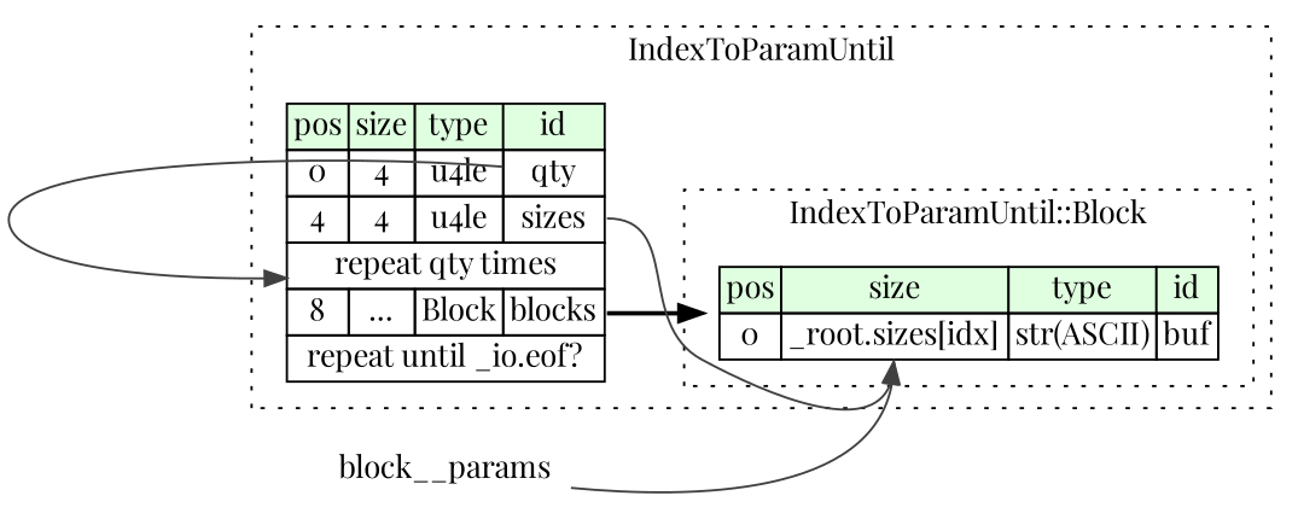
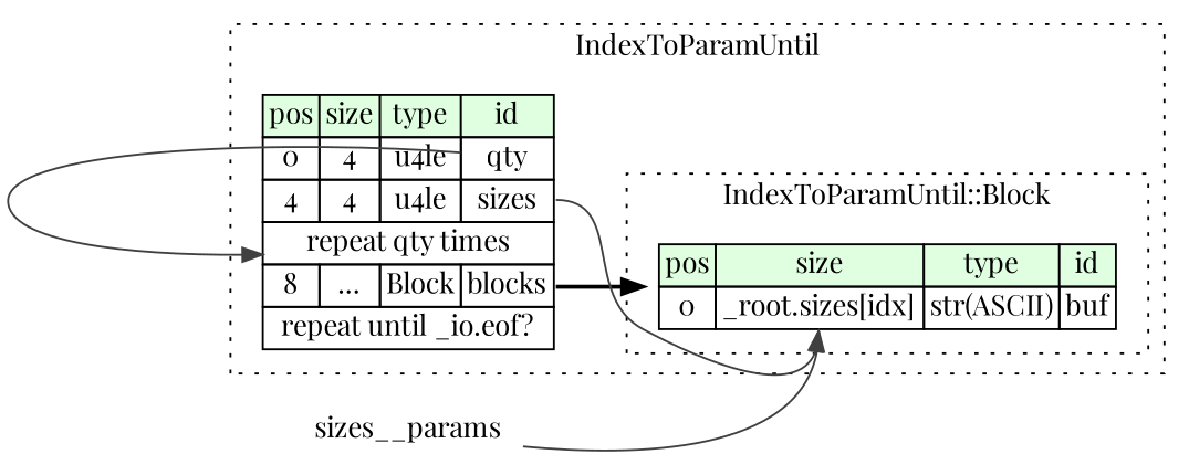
  digraph {
    rankdir=LR
    fontname="Playfair Display"
    node [shape=plaintext fontname="Playfair Display"]
    edge [fontname="Playfair Display" color="#404040" headport=buf_size]
    n1 [label=<<TABLE BORDER="0" CELLBORDER="1" CELLSPACING="0"> 				<TR><TD BGCOLOR="#E0FFE0">pos</TD><TD BGCOLOR="#E0FFE0">size</TD><TD BGCOLOR="#E0FFE0">type</TD><TD BGCOLOR="#E0FFE0">id</TD></TR> 				<TR><TD PORT="buf_pos">0</TD><TD PORT="buf_size">_root.sizes[idx]</TD><TD>str(ASCII)</TD><TD PORT="buf_type">buf</TD></TR> 			</TABLE>>]
    n2 [label=<<TABLE BORDER="0" CELLBORDER="1" CELLSPACING="0"> 			<TR><TD BGCOLOR="#E0FFE0">pos</TD><TD BGCOLOR="#E0FFE0">size</TD><TD BGCOLOR="#E0FFE0">type</TD><TD BGCOLOR="#E0FFE0">id</TD></TR> 			<TR><TD PORT="qty_pos">0</TD><TD PORT="qty_size">4</TD><TD>u4le</TD><TD PORT="qty_type">qty</TD></TR> 			<TR><TD PORT="sizes_pos">4</TD><TD PORT="sizes_size">4</TD><TD>u4le</TD><TD PORT="sizes_type">sizes</TD></TR> 			<TR><TD COLSPAN="4" PORT="sizes__repeat">repeat qty times</TD></TR> 			<TR><TD PORT="blocks_pos">8</TD><TD PORT="blocks_size">...</TD><TD>Block</TD><TD PORT="blocks_type">blocks</TD></TR> 			<TR><TD COLSPAN="4" PORT="blocks__repeat">repeat until _io.eof?</TD></TR> 		</TABLE>>]
-   block__params
+   block__params [label=sizes__params]
    subgraph cluster_1 {
      label=IndexToParamUntil
      style=dotted
      n2
      subgraph cluster_2 {
        label="IndexToParamUntil::Block"
        style=dotted
        n1
      }
    }
    n2 -> n1 [style=bold tailport=blocks_type color="" headport=""]
    n2 -> n1 [tailport=sizes_type]
    n2 -> n2 [headport=sizes__repeat tailport=qty_type]
    block__params -> n1 [tailport=idx_type]
  }
